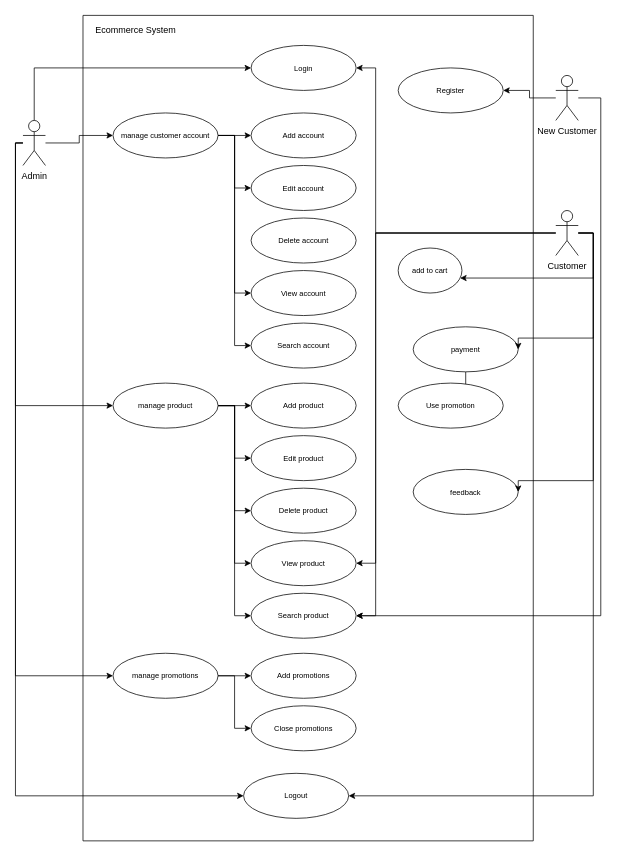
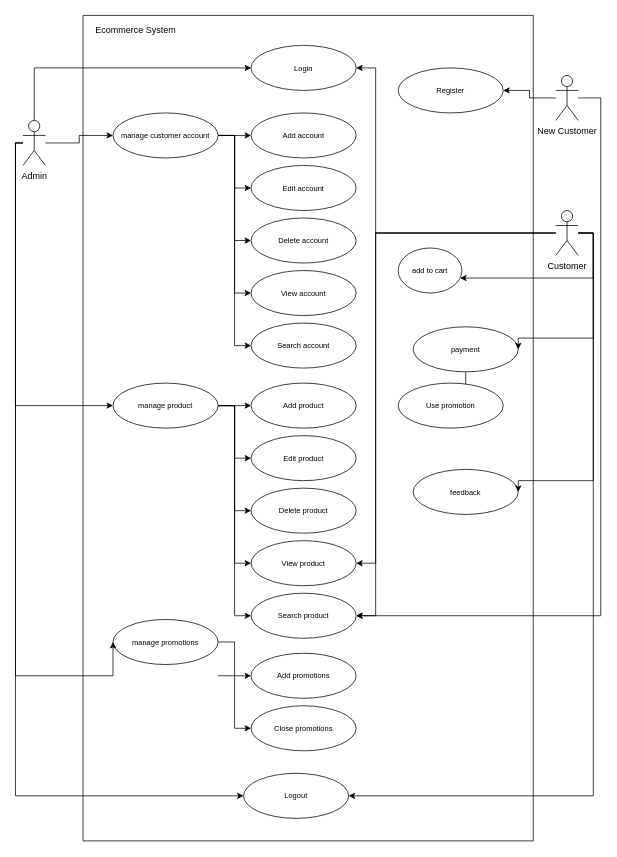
  <mxCell id="0" />
  <mxCell id="1" parent="0" />
  <mxCell id="2" style="edgeStyle=orthogonalEdgeStyle;rounded=0;orthogonalLoop=1;jettySize=auto;html=1;entryX=0;entryY=0.5;entryDx=0;entryDy=0;" parent="1" source="6" target="16" edge="1"><mxGeometry relative="1" as="geometry" /></mxCell>
  <mxCell id="3" style="edgeStyle=orthogonalEdgeStyle;rounded=0;orthogonalLoop=1;jettySize=auto;html=1;exitX=0.5;exitY=0;exitDx=0;exitDy=0;exitPerimeter=0;entryX=0;entryY=0.5;entryDx=0;entryDy=0;fontSize=10;" parent="1" source="6" target="20" edge="1"><mxGeometry relative="1" as="geometry" /></mxCell>
  <mxCell id="4" style="edgeStyle=orthogonalEdgeStyle;rounded=0;orthogonalLoop=1;jettySize=auto;html=1;entryX=0;entryY=0.5;entryDx=0;entryDy=0;fontSize=10;" parent="1" source="6" target="26" edge="1"><mxGeometry relative="1" as="geometry"><Array as="points"><mxPoint x="20" y="190" /><mxPoint x="20" y="540" /></Array></mxGeometry></mxCell>
  <mxCell id="5" style="edgeStyle=orthogonalEdgeStyle;rounded=0;orthogonalLoop=1;jettySize=auto;html=1;entryX=0;entryY=0.5;entryDx=0;entryDy=0;fontSize=10;" parent="1" source="6" target="32" edge="1"><mxGeometry relative="1" as="geometry"><Array as="points"><mxPoint x="20" y="190" /><mxPoint x="20" y="1060" /></Array></mxGeometry></mxCell>
  <mxCell id="6" value="Admin" style="shape=umlActor;verticalLabelPosition=bottom;verticalAlign=top;html=1;outlineConnect=0;" parent="1" vertex="1"><mxGeometry x="30" y="160" width="30" height="60" as="geometry" /></mxCell>
  <mxCell id="7" value="" style="swimlane;startSize=0;" parent="1" vertex="1"><mxGeometry x="110" y="20" width="600" height="1100" as="geometry" /></mxCell>
  <mxCell id="8" value="Ecommerce System" style="text;html=1;align=center;verticalAlign=middle;resizable=0;points=[];autosize=1;strokeColor=none;fillColor=none;" parent="7" vertex="1"><mxGeometry x="10" y="10" width="120" height="20" as="geometry" /></mxCell>
  <mxCell id="9" value="&lt;font style=&quot;font-size: 10px&quot;&gt;Edit account&lt;/font&gt;" style="ellipse;whiteSpace=wrap;html=1;fontSize=10;" parent="7" vertex="1"><mxGeometry x="224" y="200" width="140" height="60" as="geometry" /></mxCell>
  <mxCell id="10" value="&lt;font style=&quot;font-size: 10px&quot;&gt;Delete account&lt;/font&gt;" style="ellipse;whiteSpace=wrap;html=1;fontSize=10;" parent="7" vertex="1"><mxGeometry x="224" y="270" width="140" height="60" as="geometry" /></mxCell>
  <mxCell id="11" value="&lt;font style=&quot;font-size: 10px&quot;&gt;Add account&lt;/font&gt;" style="ellipse;whiteSpace=wrap;html=1;fontSize=10;" parent="7" vertex="1"><mxGeometry x="224" y="130" width="140" height="60" as="geometry" /></mxCell>
  <mxCell id="12" style="edgeStyle=orthogonalEdgeStyle;rounded=0;orthogonalLoop=1;jettySize=auto;html=1;exitX=1;exitY=0.5;exitDx=0;exitDy=0;entryX=0;entryY=0.5;entryDx=0;entryDy=0;fontSize=10;" parent="7" source="16" target="18" edge="1"><mxGeometry relative="1" as="geometry" /></mxCell>
  <mxCell id="13" style="edgeStyle=orthogonalEdgeStyle;rounded=0;orthogonalLoop=1;jettySize=auto;html=1;exitX=1;exitY=0.5;exitDx=0;exitDy=0;entryX=0;entryY=0.5;entryDx=0;entryDy=0;fontSize=10;" parent="7" source="16" target="19" edge="1"><mxGeometry relative="1" as="geometry" /></mxCell>
  <mxCell id="14" style="edgeStyle=orthogonalEdgeStyle;rounded=0;orthogonalLoop=1;jettySize=auto;html=1;exitX=1;exitY=0.5;exitDx=0;exitDy=0;entryX=0;entryY=0.5;entryDx=0;entryDy=0;fontSize=10;" parent="7" source="16" target="9" edge="1"><mxGeometry relative="1" as="geometry" /></mxCell>
+ <mxCell id="15" style="edgeStyle=orthogonalEdgeStyle;rounded=0;orthogonalLoop=1;jettySize=auto;html=1;exitX=1;exitY=0.5;exitDx=0;exitDy=0;entryX=0;entryY=0.5;entryDx=0;entryDy=0;fontSize=10;" parent="7" source="16" target="10" edge="1"><mxGeometry relative="1" as="geometry" /></mxCell>
  <mxCell id="16" value="&lt;font style=&quot;font-size: 10px&quot;&gt;manage customer account&lt;/font&gt;" style="ellipse;whiteSpace=wrap;html=1;fontSize=10;" parent="7" vertex="1"><mxGeometry x="40" y="130" width="140" height="60" as="geometry" /></mxCell>
  <mxCell id="17" style="edgeStyle=orthogonalEdgeStyle;rounded=0;orthogonalLoop=1;jettySize=auto;html=1;exitX=1;exitY=0.5;exitDx=0;exitDy=0;entryX=0;entryY=0.5;entryDx=0;entryDy=0;fontSize=10;" parent="7" source="16" target="11" edge="1"><mxGeometry relative="1" as="geometry" /></mxCell>
  <mxCell id="18" value="&lt;font style=&quot;font-size: 10px&quot;&gt;View account&lt;/font&gt;" style="ellipse;whiteSpace=wrap;html=1;fontSize=10;" parent="7" vertex="1"><mxGeometry x="224" y="340" width="140" height="60" as="geometry" /></mxCell>
  <mxCell id="19" value="&lt;font style=&quot;font-size: 10px&quot;&gt;Search account&lt;/font&gt;" style="ellipse;whiteSpace=wrap;html=1;fontSize=10;" parent="7" vertex="1"><mxGeometry x="224" y="410" width="140" height="60" as="geometry" /></mxCell>
  <mxCell id="20" value="Login" style="ellipse;whiteSpace=wrap;html=1;fontSize=10;" parent="7" vertex="1"><mxGeometry x="224" y="40" width="140" height="60" as="geometry" /></mxCell>
  <mxCell id="21" style="edgeStyle=orthogonalEdgeStyle;rounded=0;orthogonalLoop=1;jettySize=auto;html=1;exitX=1;exitY=0.5;exitDx=0;exitDy=0;entryX=0;entryY=0.5;entryDx=0;entryDy=0;fontSize=10;" parent="7" source="26" target="29" edge="1"><mxGeometry relative="1" as="geometry" /></mxCell>
  <mxCell id="22" style="edgeStyle=orthogonalEdgeStyle;rounded=0;orthogonalLoop=1;jettySize=auto;html=1;exitX=1;exitY=0.5;exitDx=0;exitDy=0;entryX=0;entryY=0.5;entryDx=0;entryDy=0;fontSize=10;" parent="7" source="26" target="27" edge="1"><mxGeometry relative="1" as="geometry"><Array as="points"><mxPoint x="202" y="520" /><mxPoint x="202" y="590" /></Array></mxGeometry></mxCell>
  <mxCell id="23" style="edgeStyle=orthogonalEdgeStyle;rounded=0;orthogonalLoop=1;jettySize=auto;html=1;exitX=1;exitY=0.5;exitDx=0;exitDy=0;entryX=0;entryY=0.5;entryDx=0;entryDy=0;fontSize=10;" parent="7" source="26" target="28" edge="1"><mxGeometry relative="1" as="geometry" /></mxCell>
  <mxCell id="24" style="edgeStyle=orthogonalEdgeStyle;rounded=0;orthogonalLoop=1;jettySize=auto;html=1;exitX=1;exitY=0.5;exitDx=0;exitDy=0;entryX=0;entryY=0.5;entryDx=0;entryDy=0;fontSize=10;" parent="7" source="26" target="30" edge="1"><mxGeometry relative="1" as="geometry" /></mxCell>
  <mxCell id="25" style="edgeStyle=orthogonalEdgeStyle;rounded=0;orthogonalLoop=1;jettySize=auto;html=1;exitX=1;exitY=0.5;exitDx=0;exitDy=0;entryX=0;entryY=0.5;entryDx=0;entryDy=0;fontSize=10;" parent="7" source="26" target="31" edge="1"><mxGeometry relative="1" as="geometry" /></mxCell>
  <mxCell id="26" value="&lt;font style=&quot;font-size: 10px&quot;&gt;manage product&lt;/font&gt;" style="ellipse;whiteSpace=wrap;html=1;fontSize=10;" parent="7" vertex="1"><mxGeometry x="40" y="490" width="140" height="60" as="geometry" /></mxCell>
  <mxCell id="27" value="&lt;font style=&quot;font-size: 10px&quot;&gt;Edit product&lt;/font&gt;" style="ellipse;whiteSpace=wrap;html=1;fontSize=10;" parent="7" vertex="1"><mxGeometry x="224" y="560" width="140" height="60" as="geometry" /></mxCell>
  <mxCell id="28" value="&lt;font style=&quot;font-size: 10px&quot;&gt;Delete product&lt;/font&gt;" style="ellipse;whiteSpace=wrap;html=1;fontSize=10;" parent="7" vertex="1"><mxGeometry x="224" y="630" width="140" height="60" as="geometry" /></mxCell>
  <mxCell id="29" value="&lt;font style=&quot;font-size: 10px&quot;&gt;Add product&lt;/font&gt;" style="ellipse;whiteSpace=wrap;html=1;fontSize=10;" parent="7" vertex="1"><mxGeometry x="224" y="490" width="140" height="60" as="geometry" /></mxCell>
  <mxCell id="30" value="&lt;font style=&quot;font-size: 10px&quot;&gt;View product&lt;/font&gt;" style="ellipse;whiteSpace=wrap;html=1;fontSize=10;" parent="7" vertex="1"><mxGeometry x="224" y="700" width="140" height="60" as="geometry" /></mxCell>
  <mxCell id="31" value="&lt;font style=&quot;font-size: 10px&quot;&gt;Search product&lt;/font&gt;" style="ellipse;whiteSpace=wrap;html=1;fontSize=10;" parent="7" vertex="1"><mxGeometry x="224" y="770" width="140" height="60" as="geometry" /></mxCell>
  <mxCell id="32" value="&lt;font style=&quot;font-size: 10px&quot;&gt;Logout&lt;/font&gt;" style="ellipse;whiteSpace=wrap;html=1;fontSize=10;" parent="7" vertex="1"><mxGeometry x="214" y="1010" width="140" height="60" as="geometry" /></mxCell>
  <mxCell id="33" value="Register" style="ellipse;whiteSpace=wrap;html=1;fontSize=10;" parent="7" vertex="1"><mxGeometry x="420" y="70" width="140" height="60" as="geometry" /></mxCell>
  <mxCell id="34" value="add to cart" style="ellipse;whiteSpace=wrap;html=1;fontSize=10;" parent="7" vertex="1"><mxGeometry x="420" y="310" width="85" height="60" as="geometry" /></mxCell>
  <mxCell id="35" value="" style="edgeStyle=orthogonalEdgeStyle;rounded=0;orthogonalLoop=1;jettySize=auto;html=1;" edge="1" parent="7" source="36" target="40"><mxGeometry relative="1" as="geometry" /></mxCell>
  <mxCell id="36" value="payment" style="ellipse;whiteSpace=wrap;html=1;fontSize=10;" parent="7" vertex="1"><mxGeometry x="440" y="415" width="140" height="60" as="geometry" /></mxCell>
  <mxCell id="37" value="feedback" style="ellipse;whiteSpace=wrap;html=1;fontSize=10;" parent="7" vertex="1"><mxGeometry x="440" y="605" width="140" height="60" as="geometry" /></mxCell>
- <mxCell id="38" value="&lt;font style=&quot;font-size: 10px&quot;&gt;manage promotions&lt;/font&gt;" style="ellipse;whiteSpace=wrap;html=1;fontSize=10;" parent="7" vertex="1"><mxGeometry x="40" y="850" width="140" height="60" as="geometry" /></mxCell>
+ <mxCell id="38" value="&lt;font style=&quot;font-size: 10px&quot;&gt;manage promotions&lt;/font&gt;" style="ellipse;whiteSpace=wrap;html=1;fontSize=10;" parent="7" vertex="1"><mxGeometry x="40" y="805" width="140" height="60" as="geometry" /></mxCell>
  <mxCell id="39" value="&lt;font style=&quot;font-size: 10px&quot;&gt;Add promotions&lt;/font&gt;" style="ellipse;whiteSpace=wrap;html=1;fontSize=10;" parent="7" vertex="1"><mxGeometry x="224" y="850" width="140" height="60" as="geometry" /></mxCell>
  <mxCell id="40" value="Use promotion" style="ellipse;whiteSpace=wrap;html=1;fontSize=10;" parent="7" vertex="1"><mxGeometry x="420" y="490" width="140" height="60" as="geometry" /></mxCell>
  <mxCell id="41" style="edgeStyle=orthogonalEdgeStyle;rounded=0;orthogonalLoop=1;jettySize=auto;html=1;exitX=1;exitY=0.5;exitDx=0;exitDy=0;entryX=0;entryY=0.5;entryDx=0;entryDy=0;fontSize=10;" parent="7" source="38" target="39" edge="1"><mxGeometry relative="1" as="geometry"><mxPoint x="190" y="530" as="sourcePoint" /><mxPoint x="234" y="530" as="targetPoint" /></mxGeometry></mxCell>
  <mxCell id="42" value="&lt;font style=&quot;font-size: 10px&quot;&gt;Close promotions&lt;/font&gt;" style="ellipse;whiteSpace=wrap;html=1;fontSize=10;" vertex="1" parent="7"><mxGeometry x="224" y="920" width="140" height="60" as="geometry" /></mxCell>
  <mxCell id="43" style="edgeStyle=orthogonalEdgeStyle;rounded=0;orthogonalLoop=1;jettySize=auto;html=1;exitX=1;exitY=0.5;exitDx=0;exitDy=0;entryX=0;entryY=0.5;entryDx=0;entryDy=0;fontSize=10;" edge="1" parent="7"><mxGeometry relative="1" as="geometry"><Array as="points"><mxPoint x="202" y="880" /><mxPoint x="202" y="950" /></Array><mxPoint x="180" y="880" as="sourcePoint" /><mxPoint x="224" y="950" as="targetPoint" /></mxGeometry></mxCell>
  <mxCell id="44" style="edgeStyle=orthogonalEdgeStyle;rounded=0;orthogonalLoop=1;jettySize=auto;html=1;entryX=1;entryY=0.5;entryDx=0;entryDy=0;fontSize=10;" parent="1" source="46" target="33" edge="1"><mxGeometry relative="1" as="geometry" /></mxCell>
  <mxCell id="45" style="edgeStyle=orthogonalEdgeStyle;rounded=0;orthogonalLoop=1;jettySize=auto;html=1;entryX=1;entryY=0.5;entryDx=0;entryDy=0;fontSize=10;" parent="1" source="46" target="31" edge="1"><mxGeometry relative="1" as="geometry"><Array as="points"><mxPoint x="800" y="130" /><mxPoint x="800" y="820" /></Array></mxGeometry></mxCell>
  <mxCell id="46" value="New Customer" style="shape=umlActor;verticalLabelPosition=bottom;verticalAlign=top;html=1;outlineConnect=0;" parent="1" vertex="1"><mxGeometry x="740" y="100" width="30" height="60" as="geometry" /></mxCell>
  <mxCell id="47" style="edgeStyle=orthogonalEdgeStyle;rounded=0;orthogonalLoop=1;jettySize=auto;html=1;entryX=1;entryY=0.5;entryDx=0;entryDy=0;fontSize=10;" parent="1" source="52" target="31" edge="1"><mxGeometry relative="1" as="geometry"><Array as="points"><mxPoint x="500" y="310" /><mxPoint x="500" y="820" /></Array></mxGeometry></mxCell>
  <mxCell id="48" style="edgeStyle=orthogonalEdgeStyle;rounded=0;orthogonalLoop=1;jettySize=auto;html=1;entryX=1;entryY=0.5;entryDx=0;entryDy=0;fontSize=10;" parent="1" source="52" target="20" edge="1"><mxGeometry relative="1" as="geometry"><Array as="points"><mxPoint x="500" y="310" /><mxPoint x="500" y="90" /></Array></mxGeometry></mxCell>
  <mxCell id="49" style="edgeStyle=orthogonalEdgeStyle;rounded=0;orthogonalLoop=1;jettySize=auto;html=1;fontSize=10;" parent="1" source="52" target="34" edge="1"><mxGeometry relative="1" as="geometry"><Array as="points"><mxPoint x="790" y="310" /><mxPoint x="790" y="370" /></Array></mxGeometry></mxCell>
  <mxCell id="50" style="edgeStyle=orthogonalEdgeStyle;rounded=0;orthogonalLoop=1;jettySize=auto;html=1;entryX=1;entryY=0.5;entryDx=0;entryDy=0;fontSize=10;" parent="1" source="52" target="36" edge="1"><mxGeometry relative="1" as="geometry"><Array as="points"><mxPoint x="790" y="310" /><mxPoint x="790" y="450" /></Array></mxGeometry></mxCell>
  <mxCell id="51" style="edgeStyle=orthogonalEdgeStyle;rounded=0;orthogonalLoop=1;jettySize=auto;html=1;entryX=1;entryY=0.5;entryDx=0;entryDy=0;fontSize=10;" parent="1" source="52" target="32" edge="1"><mxGeometry relative="1" as="geometry"><Array as="points"><mxPoint x="790" y="310" /><mxPoint x="790" y="1060" /></Array></mxGeometry></mxCell>
  <mxCell id="52" value="Customer" style="shape=umlActor;verticalLabelPosition=bottom;verticalAlign=top;html=1;outlineConnect=0;" parent="1" vertex="1"><mxGeometry x="740" y="280" width="30" height="60" as="geometry" /></mxCell>
  <mxCell id="53" style="edgeStyle=orthogonalEdgeStyle;rounded=0;orthogonalLoop=1;jettySize=auto;html=1;fontSize=10;entryX=0;entryY=0.5;entryDx=0;entryDy=0;" parent="1" target="38" edge="1"><mxGeometry relative="1" as="geometry"><Array as="points"><mxPoint x="20" y="190" /><mxPoint x="20" y="900" /></Array><mxPoint x="30" y="190" as="sourcePoint" /><mxPoint x="130" y="900" as="targetPoint" /></mxGeometry></mxCell>
  <mxCell id="54" style="edgeStyle=orthogonalEdgeStyle;rounded=0;orthogonalLoop=1;jettySize=auto;html=1;entryX=1;entryY=0.5;entryDx=0;entryDy=0;fontSize=10;" parent="1" edge="1" target="37"><mxGeometry relative="1" as="geometry"><Array as="points"><mxPoint x="790" y="310" /><mxPoint x="790" y="640" /></Array><mxPoint x="770" y="310" as="sourcePoint" /><mxPoint x="670" y="540" as="targetPoint" /></mxGeometry></mxCell>
  <mxCell id="55" style="edgeStyle=orthogonalEdgeStyle;rounded=0;orthogonalLoop=1;jettySize=auto;html=1;fontSize=10;" parent="1" edge="1"><mxGeometry relative="1" as="geometry"><Array as="points"><mxPoint x="500" y="310" /><mxPoint x="500" y="750" /><mxPoint x="474" y="750" /></Array><mxPoint x="740" y="310" as="sourcePoint" /><mxPoint x="474" y="750" as="targetPoint" /></mxGeometry></mxCell>
